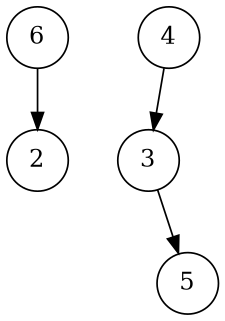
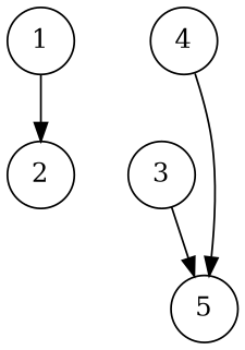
  digraph {
    node [fillcolor=white shape=circle style=filled]
-   1 [label=6]
+   1
    2
    3
    5
    4
    1 -> 2
    3 -> 5
-   4 -> 3
+   4 -> 5
  }
